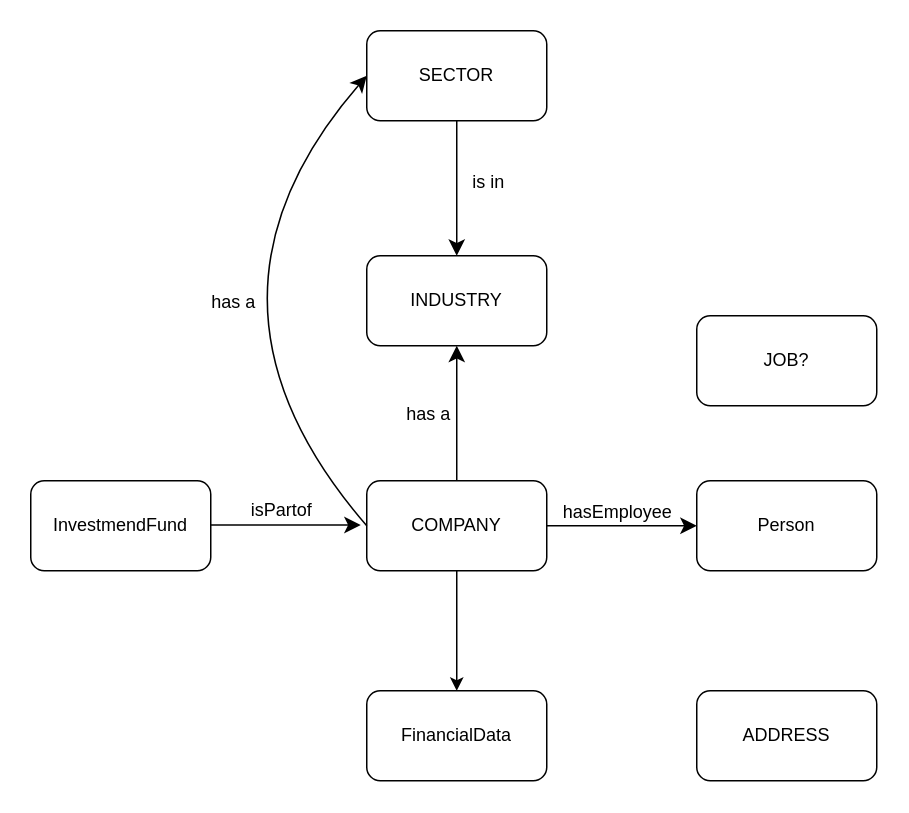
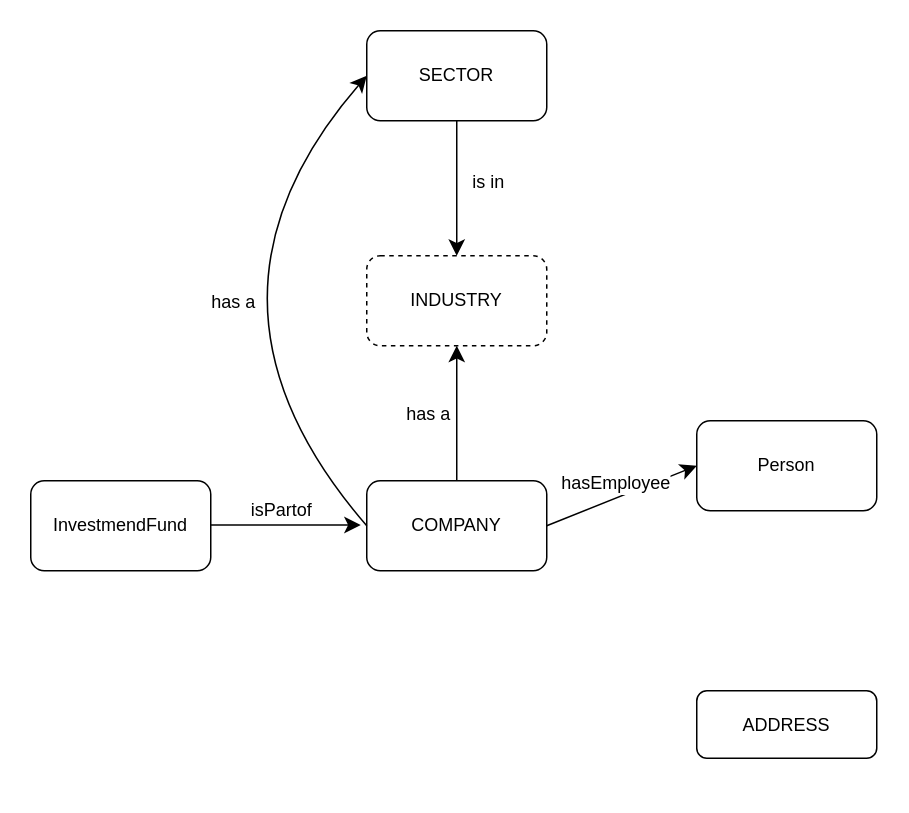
  <mxCell id="0" />
  <mxCell id="1" parent="0" />
  <mxCell id="2" style="edgeStyle=none;curved=1;rounded=0;orthogonalLoop=1;jettySize=auto;html=1;entryX=0.5;entryY=1;entryDx=0;entryDy=0;fontSize=12;startSize=8;endSize=8;" parent="1" source="5" target="10" edge="1"><mxGeometry relative="1" as="geometry" /></mxCell>
  <mxCell id="3" value="has a" style="edgeLabel;html=1;align=center;verticalAlign=middle;resizable=0;points=[];fontSize=12;" parent="2" vertex="1" connectable="0"><mxGeometry x="0.004" relative="1" as="geometry"><mxPoint x="-20" as="offset" /></mxGeometry></mxCell>
- <mxCell id="4" style="edgeStyle=orthogonalEdgeStyle;rounded=0;orthogonalLoop=1;jettySize=auto;html=1;entryX=0.5;entryY=0;entryDx=0;entryDy=0;" edge="1" parent="1" source="5" target="20"><mxGeometry relative="1" as="geometry" /></mxCell>
  <mxCell id="5" value="COMPANY" style="rounded=1;whiteSpace=wrap;html=1;" parent="1" vertex="1"><mxGeometry x="244" y="320" width="120" height="60" as="geometry" /></mxCell>
  <mxCell id="6" value="" style="endArrow=classic;html=1;rounded=0;fontSize=12;startSize=8;endSize=8;curved=1;exitX=1;exitY=0.5;exitDx=0;exitDy=0;entryX=0;entryY=0.5;entryDx=0;entryDy=0;" parent="1" source="5" target="8" edge="1"><mxGeometry width="50" height="50" relative="1" as="geometry"><mxPoint x="484" y="560" as="sourcePoint" /><mxPoint x="454" y="350" as="targetPoint" /></mxGeometry></mxCell>
  <mxCell id="7" value="hasEmployee" style="edgeLabel;html=1;align=center;verticalAlign=middle;resizable=0;points=[];fontSize=12;" parent="6" vertex="1" connectable="0"><mxGeometry x="-0.089" y="1" relative="1" as="geometry"><mxPoint y="-9" as="offset" /></mxGeometry></mxCell>
- <mxCell id="8" value="Person" style="rounded=1;whiteSpace=wrap;html=1;" parent="1" vertex="1"><mxGeometry x="464" y="320" width="120" height="60" as="geometry" /></mxCell>
- <mxCell id="9" value="ADDRESS" style="rounded=1;whiteSpace=wrap;html=1;" parent="1" vertex="1"><mxGeometry x="464" y="460" width="120" height="60" as="geometry" /></mxCell>
- <mxCell id="10" value="INDUSTRY" style="rounded=1;whiteSpace=wrap;html=1;" parent="1" vertex="1"><mxGeometry x="244" y="170" width="120" height="60" as="geometry" /></mxCell>
+ <mxCell id="8" value="Person" style="rounded=1;whiteSpace=wrap;html=1;" parent="1" vertex="1"><mxGeometry x="464" y="280" width="120" height="60" as="geometry" /></mxCell>
+ <mxCell id="9" value="ADDRESS" style="rounded=1;whiteSpace=wrap;html=1;" parent="1" vertex="1"><mxGeometry x="464" y="460" width="120" height="45" as="geometry" /></mxCell>
+ <mxCell id="10" value="INDUSTRY" style="rounded=1;whiteSpace=wrap;html=1;dashed=1;" parent="1" vertex="1"><mxGeometry x="244" y="170" width="120" height="60" as="geometry" /></mxCell>
  <mxCell id="11" style="edgeStyle=none;curved=1;rounded=0;orthogonalLoop=1;jettySize=auto;html=1;entryX=0.5;entryY=0;entryDx=0;entryDy=0;fontSize=12;startSize=8;endSize=8;" parent="1" source="13" target="10" edge="1"><mxGeometry relative="1" as="geometry" /></mxCell>
  <mxCell id="12" value="is in" style="edgeLabel;html=1;align=center;verticalAlign=middle;resizable=0;points=[];fontSize=12;" parent="11" vertex="1" connectable="0"><mxGeometry x="-0.25" y="-1" relative="1" as="geometry"><mxPoint x="21" y="6" as="offset" /></mxGeometry></mxCell>
  <mxCell id="13" value="SECTOR" style="rounded=1;whiteSpace=wrap;html=1;" parent="1" vertex="1"><mxGeometry x="244" y="20" width="120" height="60" as="geometry" /></mxCell>
  <mxCell id="14" value="" style="curved=1;endArrow=classic;html=1;rounded=0;fontSize=12;startSize=8;endSize=8;entryX=0;entryY=0.5;entryDx=0;entryDy=0;exitX=0;exitY=0.5;exitDx=0;exitDy=0;" parent="1" source="5" target="13" edge="1"><mxGeometry width="50" height="50" relative="1" as="geometry"><mxPoint x="134" y="280" as="sourcePoint" /><mxPoint x="184" y="230" as="targetPoint" /><Array as="points"><mxPoint x="114" y="200" /></Array></mxGeometry></mxCell>
  <mxCell id="15" value="has a" style="edgeLabel;html=1;align=center;verticalAlign=middle;resizable=0;points=[];fontSize=12;" parent="14" vertex="1" connectable="0"><mxGeometry x="0.214" y="-46" relative="1" as="geometry"><mxPoint x="-22" y="2" as="offset" /></mxGeometry></mxCell>
  <mxCell id="16" value="InvestmendFund" style="rounded=1;whiteSpace=wrap;html=1;" parent="1" vertex="1"><mxGeometry x="20" y="320" width="120" height="60" as="geometry" /></mxCell>
- <mxCell id="17" value="JOB?" style="rounded=1;whiteSpace=wrap;html=1;" parent="1" vertex="1"><mxGeometry x="464" y="210" width="120" height="60" as="geometry" /></mxCell>
  <mxCell id="18" value="" style="endArrow=classic;html=1;rounded=0;fontSize=12;startSize=8;endSize=8;curved=1;exitX=1;exitY=0.5;exitDx=0;exitDy=0;entryX=0;entryY=0.5;entryDx=0;entryDy=0;" edge="1" parent="1"><mxGeometry width="50" height="50" relative="1" as="geometry"><mxPoint x="140" y="349.5" as="sourcePoint" /><mxPoint x="240" y="349.5" as="targetPoint" /></mxGeometry></mxCell>
  <mxCell id="19" value="isPartof" style="edgeLabel;html=1;align=center;verticalAlign=middle;resizable=0;points=[];fontSize=12;" vertex="1" connectable="0" parent="18"><mxGeometry x="-0.089" y="1" relative="1" as="geometry"><mxPoint y="-9" as="offset" /></mxGeometry></mxCell>
- <mxCell id="20" value="FinancialData" style="rounded=1;whiteSpace=wrap;html=1;" vertex="1" parent="1"><mxGeometry x="244" y="460" width="120" height="60" as="geometry" /></mxCell>
